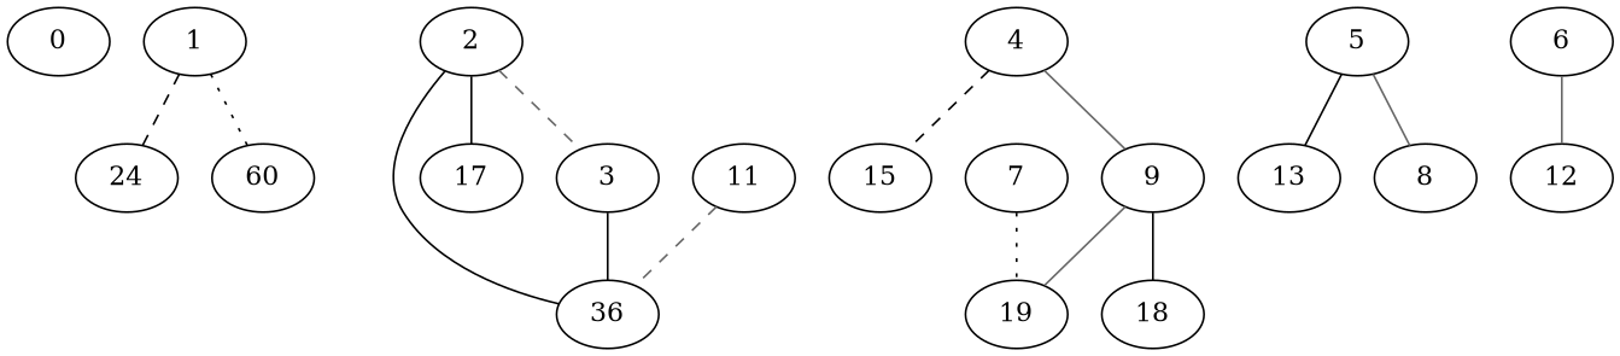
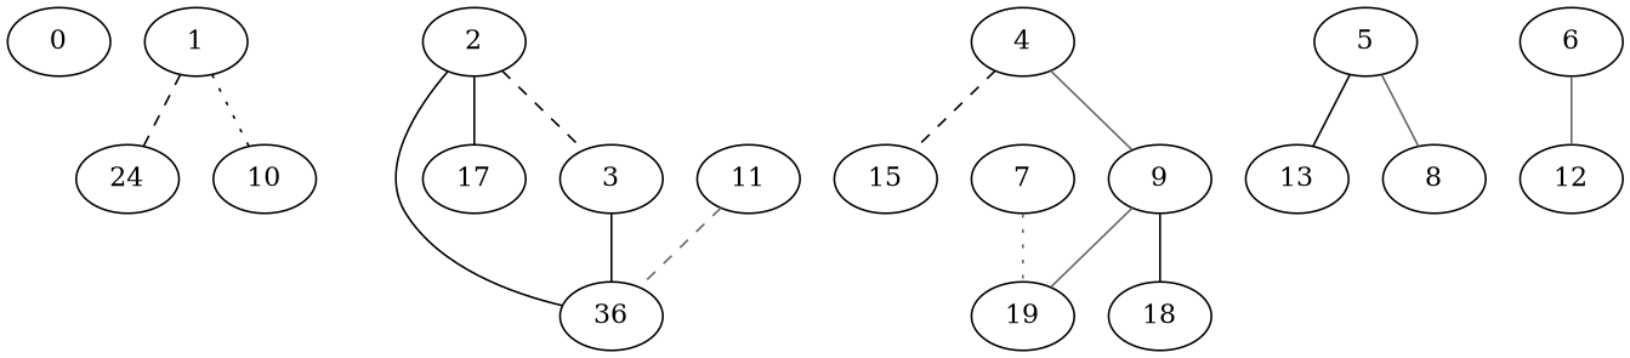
  strict graph {
    edge [color=black style=solid]
    0
    n2 [label=24]
    1
-   10 [label=60]
+   10
    n5 [label=36]
    2
    17
    3
    4
    15
    9
    19
    18
    5
    13
    8
    6
    12
    7
    11
    1 -- n2 [style=dashed]
    1 -- 10 [style=dotted]
    2 -- n5
    2 -- 17
-   2 -- 3 [color=gray40 style=dashed]
+   2 -- 3 [style=dashed]
    3 -- n5
    4 -- 15 [style=dashed]
    4 -- 9 [color=gray40]
    9 -- 19 [color=gray40]
    9 -- 18
    5 -- 13
    5 -- 8 [color=gray40]
    6 -- 12 [color=gray40]
-   7 -- 19 [style=dotted]
+   7 -- 19 [color=gray40 style=dotted]
    11 -- n5 [color=gray40 style=dashed]
  }
